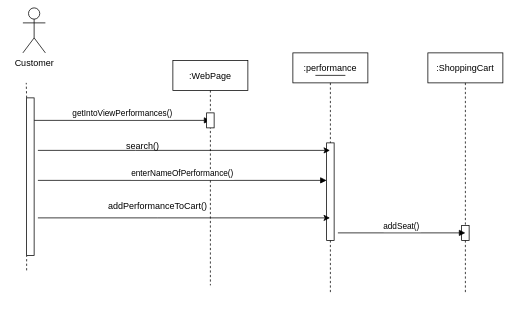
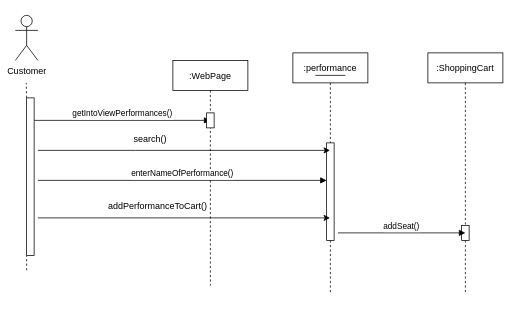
  <mxCell id="0" />
  <mxCell id="1" parent="0" />
  <mxCell id="2" value=":performance" style="shape=umlLifeline;perimeter=lifelinePerimeter;container=1;collapsible=0;recursiveResize=0;rounded=0;shadow=0;strokeWidth=1;size=40;" parent="1" vertex="1"><mxGeometry x="390" y="70" width="100" height="320" as="geometry" /></mxCell>
  <mxCell id="3" value="" style="endArrow=none;html=1;rounded=0;" parent="2" edge="1"><mxGeometry width="50" height="50" relative="1" as="geometry"><mxPoint x="30" y="30" as="sourcePoint" /><mxPoint x="70" y="30" as="targetPoint" /></mxGeometry></mxCell>
  <mxCell id="4" value="" style="points=[];perimeter=orthogonalPerimeter;rounded=0;shadow=0;strokeWidth=1;" parent="2" vertex="1"><mxGeometry x="45" y="120" width="10" height="130" as="geometry" /></mxCell>
  <mxCell id="5" value="" style="endArrow=classic;html=1;rounded=0;" parent="1" target="2" edge="1"><mxGeometry width="50" height="50" relative="1" as="geometry"><mxPoint x="50" y="200" as="sourcePoint" /><mxPoint x="250" y="200" as="targetPoint" /><Array as="points"><mxPoint x="180" y="200" /></Array></mxGeometry></mxCell>
- <mxCell id="6" value="search()" style="text;html=1;strokeColor=none;fillColor=none;align=center;verticalAlign=middle;whiteSpace=wrap;rounded=0;" parent="1" vertex="1"><mxGeometry x="160" y="180" width="60" height="30" as="geometry" /></mxCell>
+ <mxCell id="6" value="search()" style="text;html=1;strokeColor=none;fillColor=none;align=center;verticalAlign=middle;whiteSpace=wrap;rounded=0;" parent="1" vertex="1"><mxGeometry x="170" y="170" width="60" height="30" as="geometry" /></mxCell>
  <mxCell id="7" value="" style="endArrow=classic;html=1;rounded=0;" parent="1" target="2" edge="1"><mxGeometry width="50" height="50" relative="1" as="geometry"><mxPoint x="50" y="290" as="sourcePoint" /><mxPoint x="310" y="330" as="targetPoint" /><Array as="points"><mxPoint x="210" y="290" /></Array></mxGeometry></mxCell>
  <mxCell id="8" value="addPerformanceToCart()" style="text;html=1;strokeColor=none;fillColor=none;align=center;verticalAlign=middle;whiteSpace=wrap;rounded=0;" parent="1" vertex="1"><mxGeometry x="180" y="260" width="60" height="30" as="geometry" /></mxCell>
  <mxCell id="9" value=":ShoppingCart" style="shape=umlLifeline;perimeter=lifelinePerimeter;container=1;collapsible=0;recursiveResize=0;rounded=0;shadow=0;strokeWidth=1;" parent="1" vertex="1"><mxGeometry x="570" y="70" width="100" height="320" as="geometry" /></mxCell>
  <mxCell id="10" value="" style="points=[];perimeter=orthogonalPerimeter;rounded=0;shadow=0;strokeWidth=1;" parent="9" vertex="1"><mxGeometry x="45" y="230" width="10" height="20" as="geometry" /></mxCell>
  <mxCell id="11" value="addSeat()" style="verticalAlign=bottom;endArrow=block;shadow=0;strokeWidth=1;" parent="1" edge="1"><mxGeometry relative="1" as="geometry"><mxPoint x="450" y="310" as="sourcePoint" /><mxPoint x="620" y="310" as="targetPoint" /></mxGeometry></mxCell>
  <mxCell id="12" value="getIntoViewPerformances()" style="verticalAlign=bottom;endArrow=block;shadow=0;strokeWidth=1;entryX=0.5;entryY=0.5;entryDx=0;entryDy=0;entryPerimeter=0;" parent="1" source="18" target="14" edge="1"><mxGeometry relative="1" as="geometry"><mxPoint x="139" y="149" as="sourcePoint" /><mxPoint x="180" y="150" as="targetPoint" /></mxGeometry></mxCell>
  <mxCell id="13" value=":WebPage" style="shape=umlLifeline;perimeter=lifelinePerimeter;container=1;collapsible=0;recursiveResize=0;rounded=0;shadow=0;strokeWidth=1;" parent="1" vertex="1"><mxGeometry x="230" y="80" width="100" height="300" as="geometry" /></mxCell>
  <mxCell id="14" value="" style="points=[];perimeter=orthogonalPerimeter;rounded=0;shadow=0;strokeWidth=1;" parent="13" vertex="1"><mxGeometry x="45" y="70" width="10" height="20" as="geometry" /></mxCell>
  <mxCell id="15" value="enterNameOfPerformance()" style="verticalAlign=bottom;endArrow=block;shadow=0;strokeWidth=1;" parent="1" target="4" edge="1"><mxGeometry relative="1" as="geometry"><mxPoint x="50" y="240" as="sourcePoint" /><mxPoint x="280" y="240" as="targetPoint" /></mxGeometry></mxCell>
- <mxCell id="16" value="Customer" style="shape=umlActor;verticalLabelPosition=bottom;verticalAlign=top;html=1;outlineConnect=0;" parent="1" vertex="1"><mxGeometry x="30" y="10" width="30" height="60" as="geometry" /></mxCell>
+ <mxCell id="16" value="Customer" style="shape=umlActor;verticalLabelPosition=bottom;verticalAlign=top;html=1;outlineConnect=0;" parent="1" vertex="1"><mxGeometry x="20" y="20" width="30" height="60" as="geometry" /></mxCell>
  <mxCell id="17" value="" style="endArrow=none;dashed=1;html=1;" parent="1" source="18" edge="1"><mxGeometry width="50" height="50" relative="1" as="geometry"><mxPoint x="35" y="360" as="sourcePoint" /><mxPoint x="34.5" y="110" as="targetPoint" /></mxGeometry></mxCell>
  <mxCell id="18" value="" style="points=[];perimeter=orthogonalPerimeter;rounded=0;shadow=0;strokeWidth=1;" parent="1" vertex="1"><mxGeometry x="35" y="130" width="10" height="210" as="geometry" /></mxCell>
  <mxCell id="19" value="" style="endArrow=none;dashed=1;html=1;" parent="1" target="18" edge="1"><mxGeometry width="50" height="50" relative="1" as="geometry"><mxPoint x="35" y="360" as="sourcePoint" /><mxPoint x="34.5" y="110" as="targetPoint" /></mxGeometry></mxCell>
